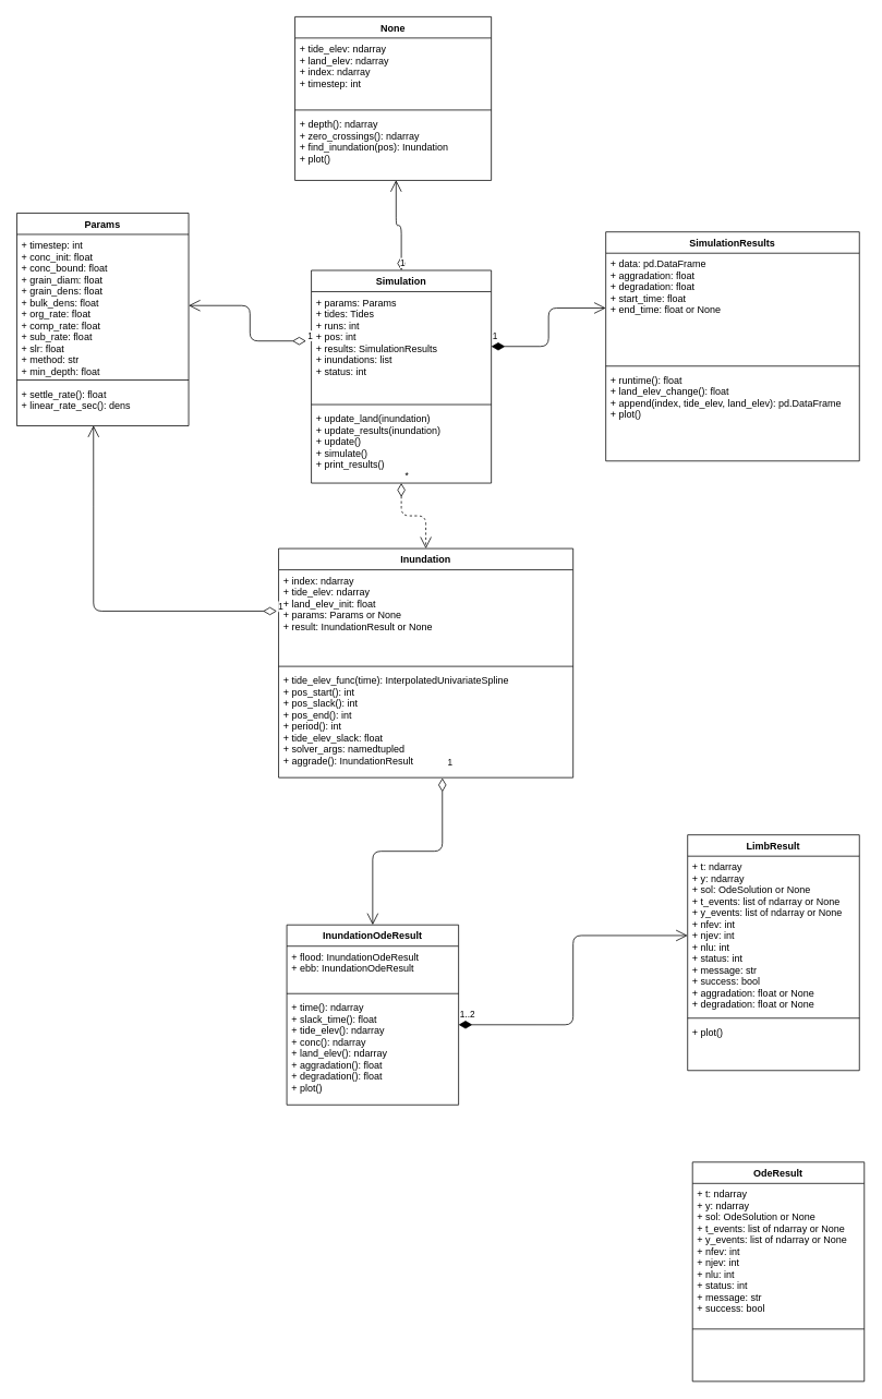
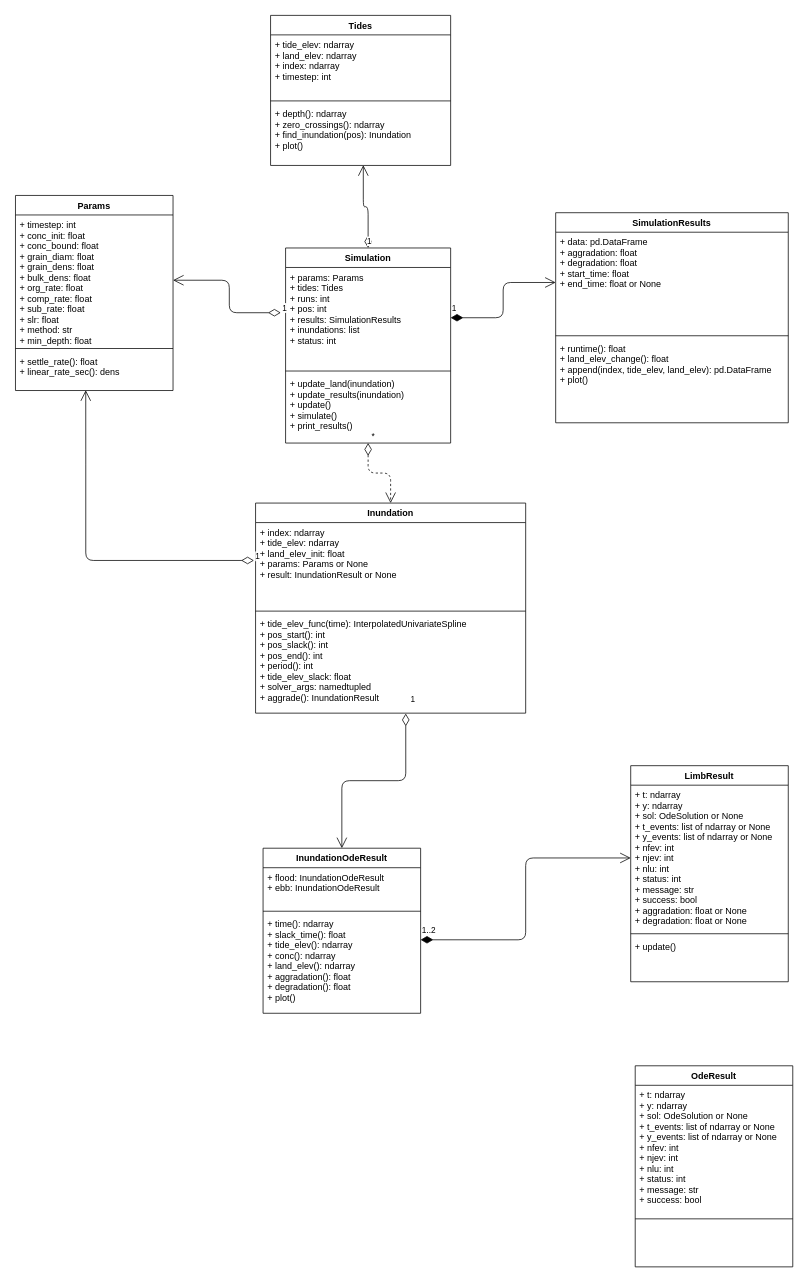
  <mxCell id="0" />
  <mxCell id="1" parent="0" />
  <mxCell id="2" value="Simulation" style="swimlane;fontStyle=1;align=center;verticalAlign=top;childLayout=stackLayout;horizontal=1;startSize=26;horizontalStack=0;resizeParent=1;resizeParentMax=0;resizeLast=0;collapsible=1;marginBottom=0;" parent="1" vertex="1"><mxGeometry x="380" y="330" width="220" height="260" as="geometry" /></mxCell>
  <mxCell id="3" value="+ params: Params&#10;+ tides: Tides&#10;+ runs: int&#10;+ pos: int&#10;+ results: SimulationResults&#10;+ inundations: list&#10;+ status: int" style="text;strokeColor=none;fillColor=none;align=left;verticalAlign=top;spacingLeft=4;spacingRight=4;overflow=hidden;rotatable=0;points=[[0,0.5],[1,0.5]];portConstraint=eastwest;" parent="2" vertex="1"><mxGeometry y="26" width="220" height="134" as="geometry" /></mxCell>
  <mxCell id="4" value="" style="line;strokeWidth=1;fillColor=none;align=left;verticalAlign=middle;spacingTop=-1;spacingLeft=3;spacingRight=3;rotatable=0;labelPosition=right;points=[];portConstraint=eastwest;" parent="2" vertex="1"><mxGeometry y="160" width="220" height="8" as="geometry" /></mxCell>
  <mxCell id="5" value="+ update_land(inundation)&#10;+ update_results(inundation)&#10;+ update()&#10;+ simulate()&#10;+ print_results()" style="text;strokeColor=none;fillColor=none;align=left;verticalAlign=top;spacingLeft=4;spacingRight=4;overflow=hidden;rotatable=0;points=[[0,0.5],[1,0.5]];portConstraint=eastwest;" parent="2" vertex="1"><mxGeometry y="168" width="220" height="92" as="geometry" /></mxCell>
  <mxCell id="6" value="Inundation" style="swimlane;fontStyle=1;align=center;verticalAlign=top;childLayout=stackLayout;horizontal=1;startSize=26;horizontalStack=0;resizeParent=1;resizeParentMax=0;resizeLast=0;collapsible=1;marginBottom=0;" parent="1" vertex="1"><mxGeometry x="340" y="670" width="360" height="280" as="geometry" /></mxCell>
  <mxCell id="7" value="+ index: ndarray&#10;+ tide_elev: ndarray&#10;+ land_elev_init: float&#10;+ params: Params or None&#10;+ result: InundationResult or None" style="text;strokeColor=none;fillColor=none;align=left;verticalAlign=top;spacingLeft=4;spacingRight=4;overflow=hidden;rotatable=0;points=[[0,0.5],[1,0.5]];portConstraint=eastwest;" parent="6" vertex="1"><mxGeometry y="26" width="360" height="114" as="geometry" /></mxCell>
  <mxCell id="8" value="" style="line;strokeWidth=1;fillColor=none;align=left;verticalAlign=middle;spacingTop=-1;spacingLeft=3;spacingRight=3;rotatable=0;labelPosition=right;points=[];portConstraint=eastwest;" parent="6" vertex="1"><mxGeometry y="140" width="360" height="8" as="geometry" /></mxCell>
  <mxCell id="9" value="+ tide_elev_func(time): InterpolatedUnivariateSpline&#10;+ pos_start(): int&#10;+ pos_slack(): int&#10;+ pos_end(): int&#10;+ period(): int&#10;+ tide_elev_slack: float&#10;+ solver_args: namedtupled&#10;+ aggrade(): InundationResult" style="text;strokeColor=none;fillColor=none;align=left;verticalAlign=top;spacingLeft=4;spacingRight=4;overflow=hidden;rotatable=0;points=[[0,0.5],[1,0.5]];portConstraint=eastwest;" parent="6" vertex="1"><mxGeometry y="148" width="360" height="132" as="geometry" /></mxCell>
- <mxCell id="10" value="None" style="swimlane;fontStyle=1;align=center;verticalAlign=top;childLayout=stackLayout;horizontal=1;startSize=26;horizontalStack=0;resizeParent=1;resizeParentMax=0;resizeLast=0;collapsible=1;marginBottom=0;" parent="1" vertex="1"><mxGeometry x="360" y="20" width="240" height="200" as="geometry" /></mxCell>
+ <mxCell id="10" value="Tides" style="swimlane;fontStyle=1;align=center;verticalAlign=top;childLayout=stackLayout;horizontal=1;startSize=26;horizontalStack=0;resizeParent=1;resizeParentMax=0;resizeLast=0;collapsible=1;marginBottom=0;" parent="1" vertex="1"><mxGeometry x="360" y="20" width="240" height="200" as="geometry" /></mxCell>
  <mxCell id="11" value="+ tide_elev: ndarray&#10;+ land_elev: ndarray&#10;+ index: ndarray&#10;+ timestep: int" style="text;strokeColor=none;fillColor=none;align=left;verticalAlign=top;spacingLeft=4;spacingRight=4;overflow=hidden;rotatable=0;points=[[0,0.5],[1,0.5]];portConstraint=eastwest;" parent="10" vertex="1"><mxGeometry y="26" width="240" height="84" as="geometry" /></mxCell>
  <mxCell id="12" value="" style="line;strokeWidth=1;fillColor=none;align=left;verticalAlign=middle;spacingTop=-1;spacingLeft=3;spacingRight=3;rotatable=0;labelPosition=right;points=[];portConstraint=eastwest;" parent="10" vertex="1"><mxGeometry y="110" width="240" height="8" as="geometry" /></mxCell>
  <mxCell id="13" value="+ depth(): ndarray&#10;+ zero_crossings(): ndarray&#10;+ find_inundation(pos): Inundation&#10;+ plot()" style="text;strokeColor=none;fillColor=none;align=left;verticalAlign=top;spacingLeft=4;spacingRight=4;overflow=hidden;rotatable=0;points=[[0,0.5],[1,0.5]];portConstraint=eastwest;" parent="10" vertex="1"><mxGeometry y="118" width="240" height="82" as="geometry" /></mxCell>
  <mxCell id="14" value="InundationOdeResult" style="swimlane;fontStyle=1;align=center;verticalAlign=top;childLayout=stackLayout;horizontal=1;startSize=26;horizontalStack=0;resizeParent=1;resizeParentMax=0;resizeLast=0;collapsible=1;marginBottom=0;" parent="1" vertex="1"><mxGeometry x="350" y="1130" width="210" height="220" as="geometry" /></mxCell>
  <mxCell id="15" value="+ flood: InundationOdeResult&#10;+ ebb: InundationOdeResult" style="text;strokeColor=none;fillColor=none;align=left;verticalAlign=top;spacingLeft=4;spacingRight=4;overflow=hidden;rotatable=0;points=[[0,0.5],[1,0.5]];portConstraint=eastwest;" parent="14" vertex="1"><mxGeometry y="26" width="210" height="54" as="geometry" /></mxCell>
  <mxCell id="16" value="" style="line;strokeWidth=1;fillColor=none;align=left;verticalAlign=middle;spacingTop=-1;spacingLeft=3;spacingRight=3;rotatable=0;labelPosition=right;points=[];portConstraint=eastwest;" parent="14" vertex="1"><mxGeometry y="80" width="210" height="8" as="geometry" /></mxCell>
  <mxCell id="17" value="+ time(): ndarray&#10;+ slack_time(): float&#10;+ tide_elev(): ndarray&#10;+ conc(): ndarray&#10;+ land_elev(): ndarray&#10;+ aggradation(): float&#10;+ degradation(): float&#10;+ plot()" style="text;strokeColor=none;fillColor=none;align=left;verticalAlign=top;spacingLeft=4;spacingRight=4;overflow=hidden;rotatable=0;points=[[0,0.5],[1,0.5]];portConstraint=eastwest;" parent="14" vertex="1"><mxGeometry y="88" width="210" height="132" as="geometry" /></mxCell>
  <mxCell id="18" value="Params" style="swimlane;fontStyle=1;align=center;verticalAlign=top;childLayout=stackLayout;horizontal=1;startSize=26;horizontalStack=0;resizeParent=1;resizeParentMax=0;resizeLast=0;collapsible=1;marginBottom=0;" parent="1" vertex="1"><mxGeometry x="20" y="260" width="210" height="260" as="geometry" /></mxCell>
  <mxCell id="19" value="+ timestep: int&#10;+ conc_init: float&#10;+ conc_bound: float&#10;+ grain_diam: float&#10;+ grain_dens: float&#10;+ bulk_dens: float&#10;+ org_rate: float&#10;+ comp_rate: float&#10;+ sub_rate: float&#10;+ slr: float&#10;+ method: str&#10;+ min_depth: float" style="text;strokeColor=none;fillColor=none;align=left;verticalAlign=top;spacingLeft=4;spacingRight=4;overflow=hidden;rotatable=0;points=[[0,0.5],[1,0.5]];portConstraint=eastwest;" parent="18" vertex="1"><mxGeometry y="26" width="210" height="174" as="geometry" /></mxCell>
  <mxCell id="20" value="" style="line;strokeWidth=1;fillColor=none;align=left;verticalAlign=middle;spacingTop=-1;spacingLeft=3;spacingRight=3;rotatable=0;labelPosition=right;points=[];portConstraint=eastwest;" parent="18" vertex="1"><mxGeometry y="200" width="210" height="8" as="geometry" /></mxCell>
  <mxCell id="21" value="+ settle_rate(): float&#10;+ linear_rate_sec(): dens" style="text;strokeColor=none;fillColor=none;align=left;verticalAlign=top;spacingLeft=4;spacingRight=4;overflow=hidden;rotatable=0;points=[[0,0.5],[1,0.5]];portConstraint=eastwest;" parent="18" vertex="1"><mxGeometry y="208" width="210" height="52" as="geometry" /></mxCell>
  <mxCell id="22" value="SimulationResults" style="swimlane;fontStyle=1;align=center;verticalAlign=top;childLayout=stackLayout;horizontal=1;startSize=26;horizontalStack=0;resizeParent=1;resizeParentMax=0;resizeLast=0;collapsible=1;marginBottom=0;" parent="1" vertex="1"><mxGeometry x="740" y="283" width="310" height="280" as="geometry" /></mxCell>
  <mxCell id="23" value="+ data: pd.DataFrame&#10;+ aggradation: float&#10;+ degradation: float&#10;+ start_time: float&#10;+ end_time: float or None" style="text;strokeColor=none;fillColor=none;align=left;verticalAlign=top;spacingLeft=4;spacingRight=4;overflow=hidden;rotatable=0;points=[[0,0.5],[1,0.5]];portConstraint=eastwest;" parent="22" vertex="1"><mxGeometry y="26" width="310" height="134" as="geometry" /></mxCell>
  <mxCell id="24" value="" style="line;strokeWidth=1;fillColor=none;align=left;verticalAlign=middle;spacingTop=-1;spacingLeft=3;spacingRight=3;rotatable=0;labelPosition=right;points=[];portConstraint=eastwest;" parent="22" vertex="1"><mxGeometry y="160" width="310" height="8" as="geometry" /></mxCell>
  <mxCell id="25" value="+ runtime(): float&#10;+ land_elev_change(): float&#10;+ append(index, tide_elev, land_elev): pd.DataFrame&#10;+ plot()" style="text;strokeColor=none;fillColor=none;align=left;verticalAlign=top;spacingLeft=4;spacingRight=4;overflow=hidden;rotatable=0;points=[[0,0.5],[1,0.5]];portConstraint=eastwest;" parent="22" vertex="1"><mxGeometry y="168" width="310" height="112" as="geometry" /></mxCell>
  <mxCell id="26" value="LimbResult" style="swimlane;fontStyle=1;align=center;verticalAlign=top;childLayout=stackLayout;horizontal=1;startSize=26;horizontalStack=0;resizeParent=1;resizeParentMax=0;resizeLast=0;collapsible=1;marginBottom=0;" vertex="1" parent="1"><mxGeometry x="840" y="1020" width="210" height="288" as="geometry" /></mxCell>
  <mxCell id="27" value="+ t: ndarray&#10;+ y: ndarray&#10;+ sol: OdeSolution or None&#10;+ t_events: list of ndarray or None&#10;+ y_events: list of ndarray or None&#10;+ nfev: int&#10;+ njev: int&#10;+ nlu: int&#10;+ status: int&#10;+ message: str&#10;+ success: bool&#10;+ aggradation: float or None&#10;+ degradation: float or None" style="text;strokeColor=none;fillColor=none;align=left;verticalAlign=top;spacingLeft=4;spacingRight=4;overflow=hidden;rotatable=0;points=[[0,0.5],[1,0.5]];portConstraint=eastwest;" vertex="1" parent="26"><mxGeometry y="26" width="210" height="194" as="geometry" /></mxCell>
  <mxCell id="28" value="" style="line;strokeWidth=1;fillColor=none;align=left;verticalAlign=middle;spacingTop=-1;spacingLeft=3;spacingRight=3;rotatable=0;labelPosition=right;points=[];portConstraint=eastwest;" vertex="1" parent="26"><mxGeometry y="220" width="210" height="8" as="geometry" /></mxCell>
- <mxCell id="29" value="+ plot()" style="text;strokeColor=none;fillColor=none;align=left;verticalAlign=top;spacingLeft=4;spacingRight=4;overflow=hidden;rotatable=0;points=[[0,0.5],[1,0.5]];portConstraint=eastwest;" vertex="1" parent="26"><mxGeometry y="228" width="210" height="60" as="geometry" /></mxCell>
+ <mxCell id="29" value="+ update()" style="text;strokeColor=none;fillColor=none;align=left;verticalAlign=top;spacingLeft=4;spacingRight=4;overflow=hidden;rotatable=0;points=[[0,0.5],[1,0.5]];portConstraint=eastwest;" vertex="1" parent="26"><mxGeometry y="228" width="210" height="60" as="geometry" /></mxCell>
  <mxCell id="30" value="OdeResult" style="swimlane;fontStyle=1;align=center;verticalAlign=top;childLayout=stackLayout;horizontal=1;startSize=26;horizontalStack=0;resizeParent=1;resizeParentMax=0;resizeLast=0;collapsible=1;marginBottom=0;" parent="1" vertex="1"><mxGeometry x="846" y="1420" width="210" height="268" as="geometry" /></mxCell>
  <mxCell id="31" value="+ t: ndarray&#10;+ y: ndarray&#10;+ sol: OdeSolution or None&#10;+ t_events: list of ndarray or None&#10;+ y_events: list of ndarray or None&#10;+ nfev: int&#10;+ njev: int&#10;+ nlu: int&#10;+ status: int&#10;+ message: str&#10;+ success: bool" style="text;strokeColor=none;fillColor=none;align=left;verticalAlign=top;spacingLeft=4;spacingRight=4;overflow=hidden;rotatable=0;points=[[0,0.5],[1,0.5]];portConstraint=eastwest;" parent="30" vertex="1"><mxGeometry y="26" width="210" height="174" as="geometry" /></mxCell>
  <mxCell id="32" value="" style="line;strokeWidth=1;fillColor=none;align=left;verticalAlign=middle;spacingTop=-1;spacingLeft=3;spacingRight=3;rotatable=0;labelPosition=right;points=[];portConstraint=eastwest;" parent="30" vertex="1"><mxGeometry y="200" width="210" height="8" as="geometry" /></mxCell>
  <mxCell id="33" value=" " style="text;strokeColor=none;fillColor=none;align=left;verticalAlign=top;spacingLeft=4;spacingRight=4;overflow=hidden;rotatable=0;points=[[0,0.5],[1,0.5]];portConstraint=eastwest;" parent="30" vertex="1"><mxGeometry y="208" width="210" height="60" as="geometry" /></mxCell>
  <mxCell id="34" value="1..2" style="endArrow=open;html=1;endSize=12;startArrow=diamondThin;startSize=14;startFill=1;edgeStyle=orthogonalEdgeStyle;align=left;verticalAlign=bottom;exitX=1;exitY=0.258;exitDx=0;exitDy=0;exitPerimeter=0;entryX=0;entryY=0.5;entryDx=0;entryDy=0;" edge="1" parent="1" source="17" target="27"><mxGeometry x="-1" y="3" relative="1" as="geometry"><mxPoint x="740" y="1190" as="sourcePoint" /><mxPoint x="820" y="1160" as="targetPoint" /></mxGeometry></mxCell>
  <mxCell id="35" value="1" style="endArrow=open;html=1;endSize=12;startArrow=diamondThin;startSize=14;startFill=0;edgeStyle=orthogonalEdgeStyle;align=left;verticalAlign=bottom;entryX=0.5;entryY=0;entryDx=0;entryDy=0;exitX=0.556;exitY=1.004;exitDx=0;exitDy=0;exitPerimeter=0;" edge="1" parent="1" source="9" target="14"><mxGeometry x="-1" y="12" relative="1" as="geometry"><mxPoint x="540" y="1000" as="sourcePoint" /><mxPoint x="690" y="1050" as="targetPoint" /><mxPoint x="-7" y="-11" as="offset" /></mxGeometry></mxCell>
  <mxCell id="36" value="1" style="endArrow=open;html=1;endSize=12;startArrow=diamondThin;startSize=14;startFill=1;edgeStyle=orthogonalEdgeStyle;align=left;verticalAlign=bottom;exitX=1;exitY=0.5;exitDx=0;exitDy=0;entryX=0;entryY=0.5;entryDx=0;entryDy=0;" edge="1" parent="1" source="3" target="23"><mxGeometry x="-1" y="3" relative="1" as="geometry"><mxPoint x="690" y="430" as="sourcePoint" /><mxPoint x="850" y="430" as="targetPoint" /></mxGeometry></mxCell>
  <mxCell id="37" value="1" style="endArrow=open;html=1;endSize=12;startArrow=diamondThin;startSize=14;startFill=0;edgeStyle=orthogonalEdgeStyle;align=left;verticalAlign=bottom;exitX=-0.029;exitY=0.45;exitDx=0;exitDy=0;exitPerimeter=0;entryX=1;entryY=0.5;entryDx=0;entryDy=0;" edge="1" parent="1" source="3" target="19"><mxGeometry x="-1" y="3" relative="1" as="geometry"><mxPoint x="290" y="550" as="sourcePoint" /><mxPoint x="450" y="550" as="targetPoint" /></mxGeometry></mxCell>
  <mxCell id="38" value="1" style="endArrow=open;html=1;endSize=12;startArrow=diamondThin;startSize=14;startFill=0;edgeStyle=orthogonalEdgeStyle;align=left;verticalAlign=bottom;exitX=0.5;exitY=0;exitDx=0;exitDy=0;entryX=0.515;entryY=0.996;entryDx=0;entryDy=0;entryPerimeter=0;" edge="1" parent="1" source="2" target="13"><mxGeometry x="-1" y="3" relative="1" as="geometry"><mxPoint x="383.62" y="426.3" as="sourcePoint" /><mxPoint y="383" as="targetPoint" x="240" /></mxGeometry></mxCell>
  <mxCell id="39" value="*" style="endArrow=open;html=1;endSize=12;startArrow=diamondThin;startSize=14;startFill=0;edgeStyle=orthogonalEdgeStyle;align=left;verticalAlign=bottom;exitX=0.5;exitY=1;exitDx=0;exitDy=0;entryX=0.5;entryY=0;entryDx=0;entryDy=0;dashed=1;" edge="1" parent="1" source="2" target="6"><mxGeometry x="-1" y="3" relative="1" as="geometry"><mxPoint x="520" y="670" as="sourcePoint" /><mxPoint x="680" y="670" as="targetPoint" /></mxGeometry></mxCell>
  <mxCell id="40" value="1" style="endArrow=open;html=1;endSize=12;startArrow=diamondThin;startSize=14;startFill=0;edgeStyle=orthogonalEdgeStyle;align=left;verticalAlign=bottom;exitX=-0.006;exitY=0.443;exitDx=0;exitDy=0;exitPerimeter=0;entryX=0.446;entryY=0.993;entryDx=0;entryDy=0;entryPerimeter=0;" edge="1" parent="1" source="7" target="21"><mxGeometry x="-1" y="3" relative="1" as="geometry"><mxPoint x="383.62" y="426.3" as="sourcePoint" /><mxPoint y="383" as="targetPoint" x="240" /></mxGeometry></mxCell>
